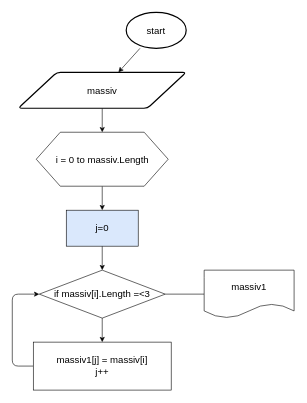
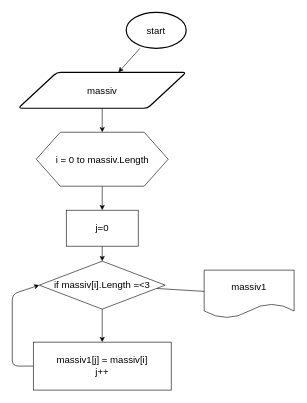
  <mxCell id="0" />
  <mxCell id="1" parent="0" />
  <mxCell id="2" value="" style="edgeStyle=none;html=1;fontSize=16;" edge="1" parent="1" source="3" target="5"><mxGeometry relative="1" as="geometry" /></mxCell>
  <mxCell id="3" value="&lt;font style=&quot;font-size: 16px;&quot;&gt;start&lt;/font&gt;" style="strokeWidth=2;html=1;shape=mxgraph.flowchart.start_1;whiteSpace=wrap;" vertex="1" parent="1"><mxGeometry x="210" y="20" width="100" height="60" as="geometry" /></mxCell>
  <mxCell id="4" value="" style="edgeStyle=none;html=1;fontSize=16;" edge="1" parent="1" source="5" target="7"><mxGeometry relative="1" as="geometry" /></mxCell>
  <mxCell id="5" value="massiv" style="shape=parallelogram;html=1;strokeWidth=2;perimeter=parallelogramPerimeter;whiteSpace=wrap;rounded=1;arcSize=12;size=0.23;fontSize=16;" vertex="1" parent="1"><mxGeometry x="30" y="120" width="280" height="60" as="geometry" /></mxCell>
  <mxCell id="6" value="" style="edgeStyle=none;html=1;fontSize=16;" edge="1" parent="1" source="7" target="9"><mxGeometry relative="1" as="geometry" /></mxCell>
  <mxCell id="7" value="i = 0 to massiv.Length" style="verticalLabelPosition=middle;verticalAlign=middle;html=1;shape=hexagon;perimeter=hexagonPerimeter2;arcSize=6;size=0.182;fontSize=16;movable=1;resizable=1;rotatable=1;deletable=1;editable=1;connectable=1;labelPosition=center;align=center;" vertex="1" parent="1"><mxGeometry x="60" y="220" width="220" height="90" as="geometry" /></mxCell>
  <mxCell id="8" value="" style="edgeStyle=none;html=1;fontSize=16;" edge="1" parent="1" source="9" target="12"><mxGeometry relative="1" as="geometry" /></mxCell>
- <mxCell id="9" value="j=0" style="whiteSpace=wrap;html=1;fontSize=16;arcSize=6;fillColor=#dae8fc;" vertex="1" parent="1"><mxGeometry x="110" y="350" width="120" height="60" as="geometry" /></mxCell>
+ <mxCell id="9" value="j=0" style="whiteSpace=wrap;html=1;fontSize=16;arcSize=6;" vertex="1" parent="1"><mxGeometry x="110" y="350" width="120" height="60" as="geometry" /></mxCell>
  <mxCell id="10" value="" style="edgeStyle=none;html=1;fontSize=16;" edge="1" parent="1" source="12" target="14"><mxGeometry relative="1" as="geometry" /></mxCell>
  <mxCell id="11" value="" style="edgeStyle=none;html=1;fontSize=16;endArrow=none;" edge="1" parent="1" source="12" target="15"><mxGeometry relative="1" as="geometry" /></mxCell>
- <mxCell id="12" value="if massiv[i].Length =&amp;lt;3" style="rhombus;whiteSpace=wrap;html=1;fontSize=16;arcSize=6;" vertex="1" parent="1"><mxGeometry x="65" y="450" width="210" height="80" as="geometry" /></mxCell>
+ <mxCell id="12" value="if massiv[i].Length =&amp;lt;3" style="rhombus;whiteSpace=wrap;html=1;fontSize=16;arcSize=6;" vertex="1" parent="1"><mxGeometry x="65" y="435" width="210" height="80" as="geometry" /></mxCell>
  <mxCell id="13" style="edgeStyle=none;html=1;exitX=0;exitY=0.5;exitDx=0;exitDy=0;entryX=0;entryY=0.5;entryDx=0;entryDy=0;fontSize=16;" edge="1" parent="1" source="14" target="12"><mxGeometry relative="1" as="geometry"><Array as="points"><mxPoint x="20" y="610" /><mxPoint x="20" y="490" /></Array></mxGeometry></mxCell>
  <mxCell id="14" value="massiv1[j] = massiv[i]&lt;br&gt;j++" style="whiteSpace=wrap;html=1;fontSize=16;arcSize=6;" vertex="1" parent="1"><mxGeometry x="55" y="570" width="230" height="80" as="geometry" /></mxCell>
  <mxCell id="15" value="massiv1" style="shape=document;whiteSpace=wrap;html=1;boundedLbl=1;fontSize=16;arcSize=6;" vertex="1" parent="1"><mxGeometry x="340" y="450" width="150" height="80" as="geometry" /></mxCell>
